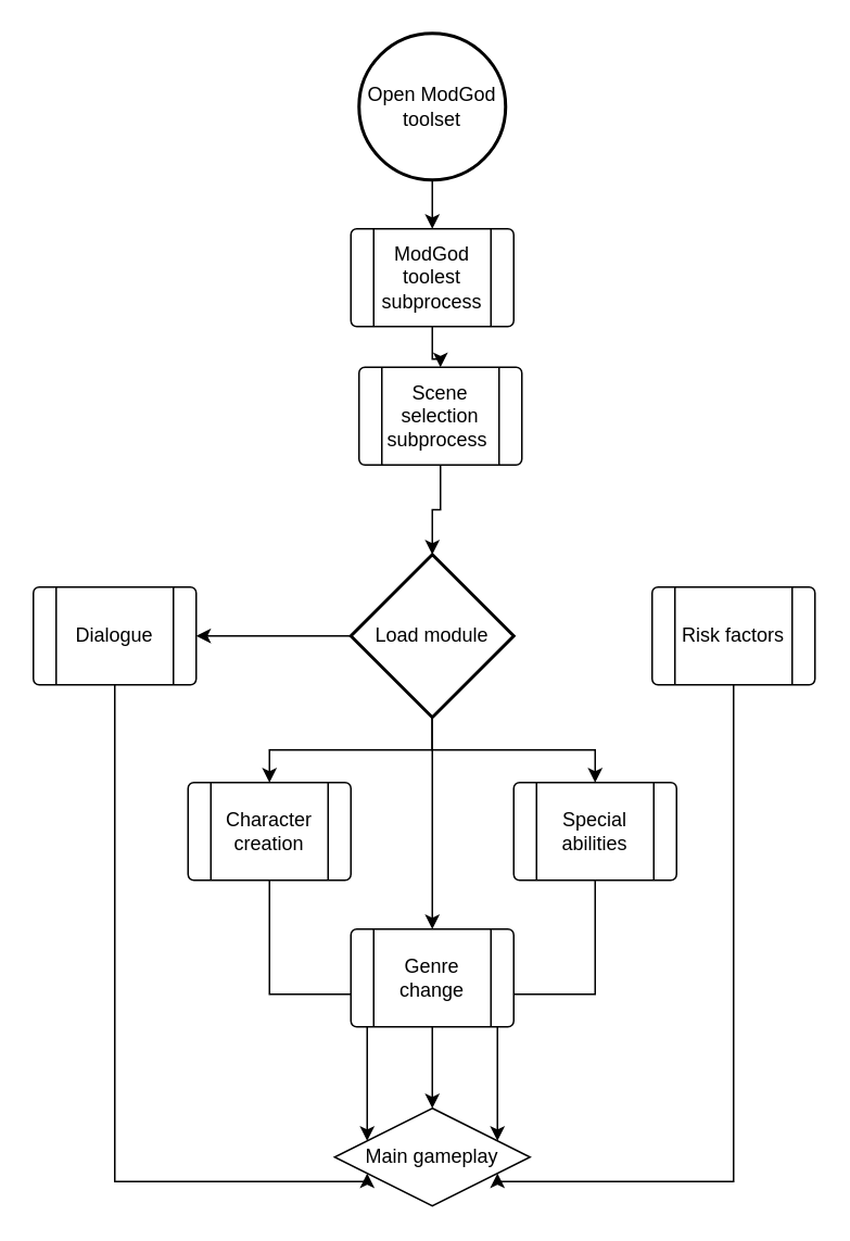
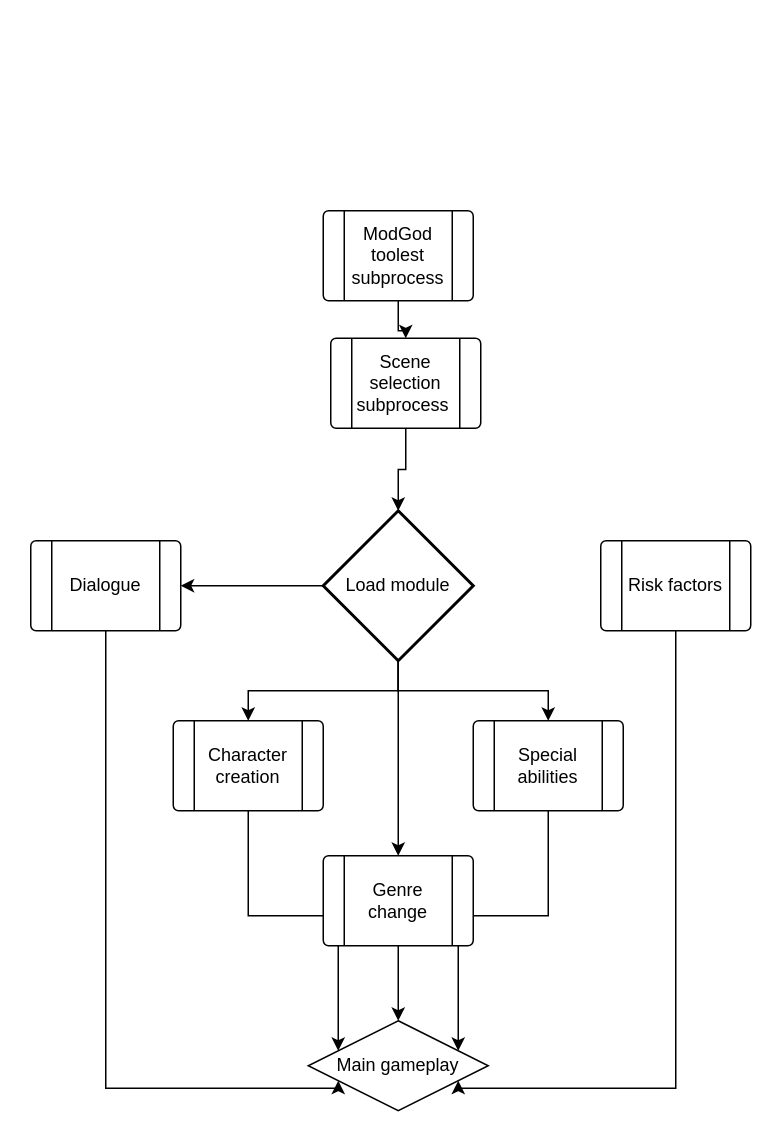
  <mxCell id="0" />
  <mxCell id="1" parent="0" />
- <mxCell id="2" style="edgeStyle=orthogonalEdgeStyle;rounded=0;orthogonalLoop=1;jettySize=auto;html=1;entryX=0.5;entryY=0;entryDx=0;entryDy=0;" edge="1" parent="1" source="3" target="5"><mxGeometry relative="1" as="geometry" /></mxCell>
- <mxCell id="3" value="Open ModGod toolset" style="strokeWidth=2;html=1;shape=mxgraph.flowchart.start_2;whiteSpace=wrap;" vertex="1" parent="1"><mxGeometry x="220" y="20" width="90" height="90" as="geometry" /></mxCell>
  <mxCell id="4" style="edgeStyle=orthogonalEdgeStyle;rounded=0;orthogonalLoop=1;jettySize=auto;html=1;entryX=0.5;entryY=0;entryDx=0;entryDy=0;" edge="1" parent="1" source="5" target="23"><mxGeometry relative="1" as="geometry" /></mxCell>
  <mxCell id="5" value="ModGod toolest subprocess" style="verticalLabelPosition=middle;verticalAlign=middle;html=1;shape=process;whiteSpace=wrap;rounded=1;size=0.14;arcSize=6;labelPosition=center;align=center;" vertex="1" parent="1"><mxGeometry x="215" y="140" width="100" height="60" as="geometry" /></mxCell>
  <mxCell id="6" style="edgeStyle=orthogonalEdgeStyle;rounded=0;orthogonalLoop=1;jettySize=auto;html=1;entryX=1;entryY=0.5;entryDx=0;entryDy=0;" edge="1" parent="1" source="10" target="12"><mxGeometry relative="1" as="geometry" /></mxCell>
  <mxCell id="7" style="edgeStyle=orthogonalEdgeStyle;rounded=0;orthogonalLoop=1;jettySize=auto;html=1;entryX=0.5;entryY=0;entryDx=0;entryDy=0;" edge="1" parent="1" source="10" target="14"><mxGeometry relative="1" as="geometry" /></mxCell>
  <mxCell id="8" style="edgeStyle=orthogonalEdgeStyle;rounded=0;orthogonalLoop=1;jettySize=auto;html=1;entryX=0.5;entryY=0;entryDx=0;entryDy=0;" edge="1" parent="1" source="10" target="18"><mxGeometry relative="1" as="geometry" /></mxCell>
  <mxCell id="9" style="edgeStyle=orthogonalEdgeStyle;rounded=0;orthogonalLoop=1;jettySize=auto;html=1;entryX=0.5;entryY=0;entryDx=0;entryDy=0;" edge="1" parent="1" source="10" target="20"><mxGeometry relative="1" as="geometry" /></mxCell>
  <mxCell id="10" value="Load module" style="strokeWidth=2;html=1;shape=mxgraph.flowchart.decision;whiteSpace=wrap;" vertex="1" parent="1"><mxGeometry x="215" y="340" width="100" height="100" as="geometry" /></mxCell>
  <mxCell id="11" style="edgeStyle=orthogonalEdgeStyle;rounded=0;orthogonalLoop=1;jettySize=auto;html=1;entryX=0;entryY=0.75;entryDx=0;entryDy=0;" edge="1" parent="1" source="12" target="21"><mxGeometry relative="1" as="geometry"><Array as="points"><mxPoint x="70" y="725" /></Array></mxGeometry></mxCell>
  <mxCell id="12" value="Dialogue" style="verticalLabelPosition=middle;verticalAlign=middle;html=1;shape=process;whiteSpace=wrap;rounded=1;size=0.14;arcSize=6;labelPosition=center;align=center;" vertex="1" parent="1"><mxGeometry x="20" y="360" width="100" height="60" as="geometry" /></mxCell>
  <mxCell id="13" style="edgeStyle=orthogonalEdgeStyle;rounded=0;orthogonalLoop=1;jettySize=auto;html=1;entryX=0;entryY=0.25;entryDx=0;entryDy=0;" edge="1" parent="1" source="14" target="21"><mxGeometry relative="1" as="geometry" /></mxCell>
  <mxCell id="14" value="Character creation" style="verticalLabelPosition=middle;verticalAlign=middle;html=1;shape=process;whiteSpace=wrap;rounded=1;size=0.14;arcSize=6;labelPosition=center;align=center;" vertex="1" parent="1"><mxGeometry x="115" y="480" width="100" height="60" as="geometry" /></mxCell>
  <mxCell id="15" style="edgeStyle=orthogonalEdgeStyle;rounded=0;orthogonalLoop=1;jettySize=auto;html=1;entryX=1;entryY=0.75;entryDx=0;entryDy=0;" edge="1" parent="1" source="16" target="21"><mxGeometry relative="1" as="geometry"><Array as="points"><mxPoint x="450" y="725" /></Array></mxGeometry></mxCell>
  <mxCell id="16" value="Risk factors" style="verticalLabelPosition=middle;verticalAlign=middle;html=1;shape=process;whiteSpace=wrap;rounded=1;size=0.14;arcSize=6;labelPosition=center;align=center;" vertex="1" parent="1"><mxGeometry x="400" y="360" width="100" height="60" as="geometry" /></mxCell>
  <mxCell id="17" style="edgeStyle=orthogonalEdgeStyle;rounded=0;orthogonalLoop=1;jettySize=auto;html=1;entryX=1;entryY=0.25;entryDx=0;entryDy=0;" edge="1" parent="1" source="18" target="21"><mxGeometry relative="1" as="geometry" /></mxCell>
  <mxCell id="18" value="Special abilities" style="verticalLabelPosition=middle;verticalAlign=middle;html=1;shape=process;whiteSpace=wrap;rounded=1;size=0.14;arcSize=6;labelPosition=center;align=center;" vertex="1" parent="1"><mxGeometry x="315" y="480" width="100" height="60" as="geometry" /></mxCell>
  <mxCell id="19" style="edgeStyle=orthogonalEdgeStyle;rounded=0;orthogonalLoop=1;jettySize=auto;html=1;entryX=0.5;entryY=0;entryDx=0;entryDy=0;" edge="1" parent="1" source="20" target="21"><mxGeometry relative="1" as="geometry" /></mxCell>
  <mxCell id="20" value="Genre change" style="verticalLabelPosition=middle;verticalAlign=middle;html=1;shape=process;whiteSpace=wrap;rounded=1;size=0.14;arcSize=6;labelPosition=center;align=center;" vertex="1" parent="1"><mxGeometry x="215" y="570" width="100" height="60" as="geometry" /></mxCell>
  <mxCell id="21" value="Main gameplay" style="rhombus;whiteSpace=wrap;html=1;" vertex="1" parent="1"><mxGeometry x="205" y="680" width="120" height="60" as="geometry" /></mxCell>
  <mxCell id="22" style="edgeStyle=orthogonalEdgeStyle;rounded=0;orthogonalLoop=1;jettySize=auto;html=1;entryX=0.5;entryY=0;entryDx=0;entryDy=0;entryPerimeter=0;" edge="1" parent="1" source="23" target="10"><mxGeometry relative="1" as="geometry" /></mxCell>
  <mxCell id="23" value="Scene selection subprocess&amp;nbsp;" style="verticalLabelPosition=middle;verticalAlign=middle;html=1;shape=process;whiteSpace=wrap;rounded=1;size=0.14;arcSize=6;labelPosition=center;align=center;" vertex="1" parent="1"><mxGeometry x="220" y="225" width="100" height="60" as="geometry" /></mxCell>
